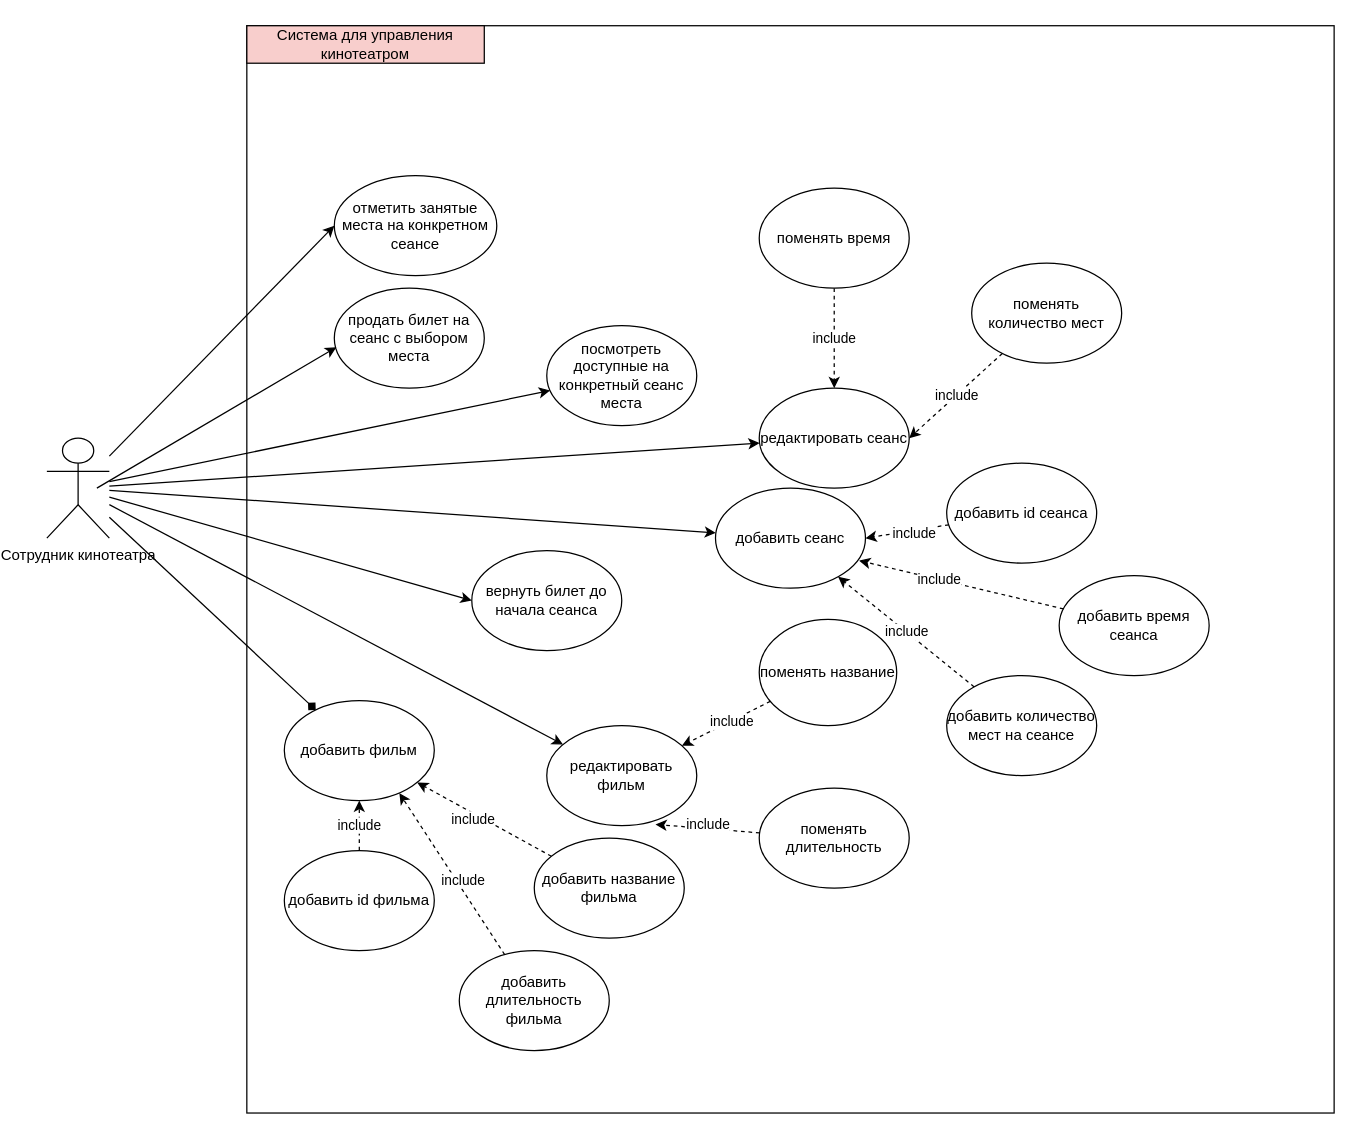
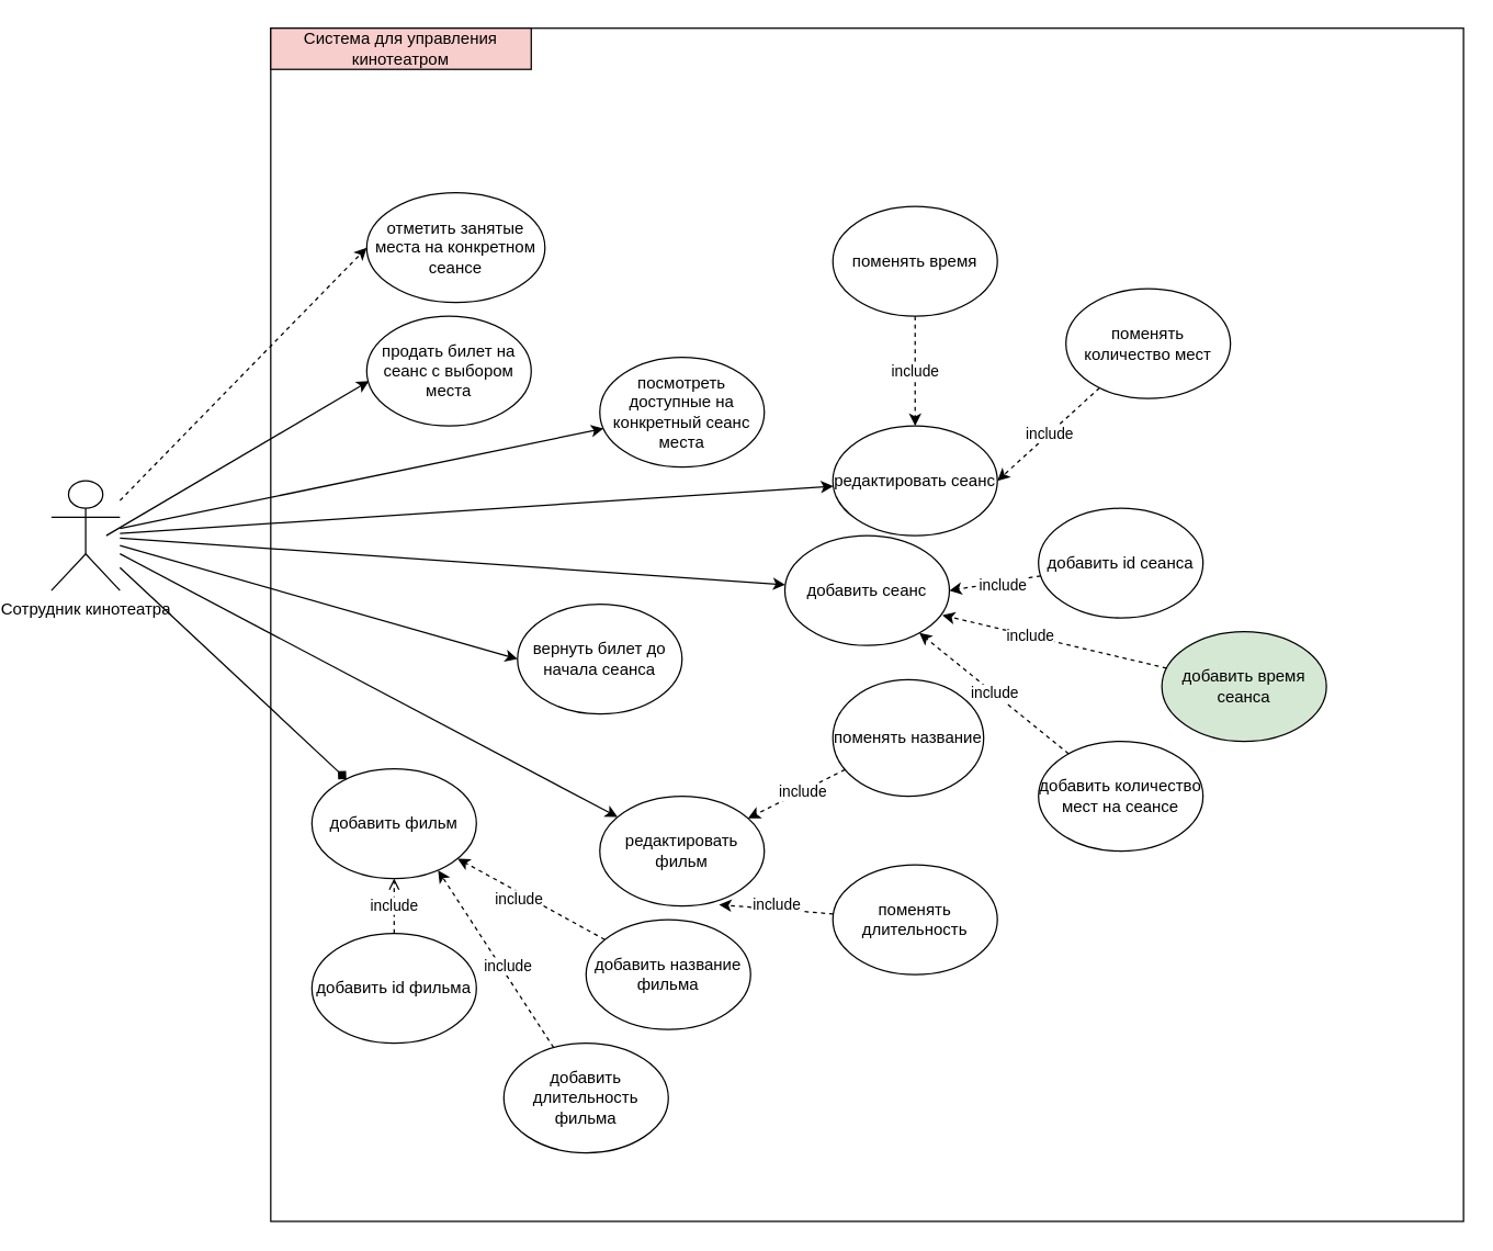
  <mxCell id="0" />
  <mxCell id="1" parent="0" />
  <mxCell id="2" value="" style="whiteSpace=wrap;html=1;aspect=fixed;strokeColor=default;" parent="1" vertex="1"><mxGeometry x="180" y="20" width="870" height="870" as="geometry" /></mxCell>
- <mxCell id="3" style="rounded=0;orthogonalLoop=1;jettySize=auto;html=1;entryX=0;entryY=0.5;entryDx=0;entryDy=0;" edge="1" parent="1" source="10" target="12"><mxGeometry relative="1" as="geometry" /></mxCell>
+ <mxCell id="3" style="rounded=0;orthogonalLoop=1;jettySize=auto;html=1;entryX=0;entryY=0.5;entryDx=0;entryDy=0;dashed=1;" edge="1" parent="1" source="10" target="12"><mxGeometry relative="1" as="geometry" /></mxCell>
  <mxCell id="4" style="rounded=0;orthogonalLoop=1;jettySize=auto;html=1;entryX=0;entryY=0.5;entryDx=0;entryDy=0;" edge="1" parent="1" source="10" target="15"><mxGeometry relative="1" as="geometry" /></mxCell>
  <mxCell id="5" style="rounded=0;orthogonalLoop=1;jettySize=auto;html=1;endArrow=diamond;" edge="1" parent="1" source="10" target="16"><mxGeometry relative="1" as="geometry" /></mxCell>
  <mxCell id="6" style="rounded=0;orthogonalLoop=1;jettySize=auto;html=1;" edge="1" parent="1" source="10" target="17"><mxGeometry relative="1" as="geometry" /></mxCell>
  <mxCell id="7" style="rounded=0;orthogonalLoop=1;jettySize=auto;html=1;" edge="1" parent="1" source="10" target="18"><mxGeometry relative="1" as="geometry" /></mxCell>
  <mxCell id="8" style="rounded=0;orthogonalLoop=1;jettySize=auto;html=1;" edge="1" parent="1" source="10" target="19"><mxGeometry relative="1" as="geometry" /></mxCell>
  <mxCell id="9" style="rounded=0;orthogonalLoop=1;jettySize=auto;html=1;" edge="1" parent="1" source="10" target="20"><mxGeometry relative="1" as="geometry" /></mxCell>
  <mxCell id="10" value="Сотрудник кинотеатра" style="shape=umlActor;verticalLabelPosition=bottom;verticalAlign=top;html=1;outlineConnect=0;" parent="1" vertex="1"><mxGeometry x="20" y="350" width="50" height="80" as="geometry" /></mxCell>
  <mxCell id="11" value="Система для управления кинотеатром" style="rounded=0;whiteSpace=wrap;html=1;fillColor=#f8cecc;" parent="1" vertex="1"><mxGeometry x="180" y="20" width="190" height="30" as="geometry" /></mxCell>
  <mxCell id="12" value="отметить занятые места на конкретном сеансе" style="ellipse;whiteSpace=wrap;html=1;" vertex="1" parent="1"><mxGeometry x="250" y="140" width="130" height="80" as="geometry" /></mxCell>
  <mxCell id="13" value="продать билет на сеанс с выбором места" style="ellipse;whiteSpace=wrap;html=1;" vertex="1" parent="1"><mxGeometry x="250" y="230" width="120" height="80" as="geometry" /></mxCell>
  <mxCell id="14" style="rounded=0;orthogonalLoop=1;jettySize=auto;html=1;entryX=0.014;entryY=0.59;entryDx=0;entryDy=0;entryPerimeter=0;" edge="1" parent="1" target="13"><mxGeometry relative="1" as="geometry"><mxPoint x="60" y="390" as="sourcePoint" /></mxGeometry></mxCell>
  <mxCell id="15" value="вернуть билет до начала сеанса" style="ellipse;whiteSpace=wrap;html=1;" vertex="1" parent="1"><mxGeometry x="360" y="440" width="120" height="80" as="geometry" /></mxCell>
  <mxCell id="16" value="добавить фильм" style="ellipse;whiteSpace=wrap;html=1;" vertex="1" parent="1"><mxGeometry x="210" y="560" width="120" height="80" as="geometry" /></mxCell>
  <mxCell id="17" value="добавить сеанс" style="ellipse;whiteSpace=wrap;html=1;" vertex="1" parent="1"><mxGeometry x="555" y="390" width="120" height="80" as="geometry" /></mxCell>
  <mxCell id="18" value="посмотреть доступные на конкретный сеанс места" style="ellipse;whiteSpace=wrap;html=1;" vertex="1" parent="1"><mxGeometry x="420" y="260" width="120" height="80" as="geometry" /></mxCell>
  <mxCell id="19" value="редактировать фильм" style="ellipse;whiteSpace=wrap;html=1;" vertex="1" parent="1"><mxGeometry x="420" y="580" width="120" height="80" as="geometry" /></mxCell>
  <mxCell id="20" value="редактировать сеанс" style="ellipse;whiteSpace=wrap;html=1;" vertex="1" parent="1"><mxGeometry x="590" y="310" width="120" height="80" as="geometry" /></mxCell>
  <mxCell id="21" style="rounded=0;orthogonalLoop=1;jettySize=auto;html=1;dashed=1;" edge="1" parent="1" source="23" target="19"><mxGeometry relative="1" as="geometry" /></mxCell>
  <mxCell id="22" value="include" style="edgeLabel;html=1;align=center;verticalAlign=middle;resizable=0;points=[];" vertex="1" connectable="0" parent="21"><mxGeometry x="-0.117" y="-1" relative="1" as="geometry"><mxPoint y="1" as="offset" /></mxGeometry></mxCell>
  <mxCell id="23" value="поменять название" style="ellipse;whiteSpace=wrap;html=1;" vertex="1" parent="1"><mxGeometry x="590" y="495" width="110" height="85" as="geometry" /></mxCell>
  <mxCell id="24" value="поменять длительность" style="ellipse;whiteSpace=wrap;html=1;" vertex="1" parent="1"><mxGeometry x="590" y="630" width="120" height="80" as="geometry" /></mxCell>
  <mxCell id="25" value="include" style="edgeStyle=orthogonalEdgeStyle;rounded=0;orthogonalLoop=1;jettySize=auto;html=1;entryX=0.5;entryY=0;entryDx=0;entryDy=0;dashed=1;" edge="1" parent="1" source="26" target="20"><mxGeometry relative="1" as="geometry" /></mxCell>
  <mxCell id="26" value="поменять время" style="ellipse;whiteSpace=wrap;html=1;" vertex="1" parent="1"><mxGeometry x="590" y="150" width="120" height="80" as="geometry" /></mxCell>
  <mxCell id="27" value="include" style="rounded=0;orthogonalLoop=1;jettySize=auto;html=1;entryX=1;entryY=0.5;entryDx=0;entryDy=0;dashed=1;" edge="1" parent="1" source="28" target="20"><mxGeometry relative="1" as="geometry" /></mxCell>
  <mxCell id="28" value="поменять количество мест" style="ellipse;whiteSpace=wrap;html=1;" vertex="1" parent="1"><mxGeometry x="760" y="210" width="120" height="80" as="geometry" /></mxCell>
  <mxCell id="29" style="rounded=0;orthogonalLoop=1;jettySize=auto;html=1;entryX=0.725;entryY=0.988;entryDx=0;entryDy=0;entryPerimeter=0;dashed=1;" edge="1" parent="1" source="24" target="19"><mxGeometry relative="1" as="geometry" /></mxCell>
  <mxCell id="30" value="include" style="edgeLabel;html=1;align=center;verticalAlign=middle;resizable=0;points=[];" vertex="1" connectable="0" parent="29"><mxGeometry x="0.0" y="-4" relative="1" as="geometry"><mxPoint as="offset" /></mxGeometry></mxCell>
- <mxCell id="31" value="include" style="edgeStyle=orthogonalEdgeStyle;rounded=0;orthogonalLoop=1;jettySize=auto;html=1;dashed=1;" edge="1" parent="1" source="32" target="16"><mxGeometry relative="1" as="geometry" /></mxCell>
+ <mxCell id="31" value="include" style="edgeStyle=orthogonalEdgeStyle;rounded=0;orthogonalLoop=1;jettySize=auto;html=1;dashed=1;endArrow=open;" edge="1" parent="1" source="32" target="16"><mxGeometry relative="1" as="geometry" /></mxCell>
  <mxCell id="32" value="добавить id фильма" style="ellipse;whiteSpace=wrap;html=1;" vertex="1" parent="1"><mxGeometry x="210" y="680" width="120" height="80" as="geometry" /></mxCell>
  <mxCell id="33" style="rounded=0;orthogonalLoop=1;jettySize=auto;html=1;dashed=1;" edge="1" parent="1" source="35" target="16"><mxGeometry relative="1" as="geometry" /></mxCell>
  <mxCell id="34" value="include" style="edgeLabel;html=1;align=center;verticalAlign=middle;resizable=0;points=[];" vertex="1" connectable="0" parent="33"><mxGeometry x="0.136" y="3" relative="1" as="geometry"><mxPoint y="1" as="offset" /></mxGeometry></mxCell>
  <mxCell id="35" value="добавить название фильма" style="ellipse;whiteSpace=wrap;html=1;" vertex="1" parent="1"><mxGeometry x="410" y="670" width="120" height="80" as="geometry" /></mxCell>
  <mxCell id="36" value="добавить длительность фильма" style="ellipse;whiteSpace=wrap;html=1;" vertex="1" parent="1"><mxGeometry x="350" y="760" width="120" height="80" as="geometry" /></mxCell>
  <mxCell id="37" style="rounded=0;orthogonalLoop=1;jettySize=auto;html=1;entryX=1;entryY=0.5;entryDx=0;entryDy=0;dashed=1;" edge="1" parent="1" source="39" target="17"><mxGeometry relative="1" as="geometry" /></mxCell>
  <mxCell id="38" value="include" style="edgeLabel;html=1;align=center;verticalAlign=middle;resizable=0;points=[];" vertex="1" connectable="0" parent="37"><mxGeometry x="-0.13" y="2" relative="1" as="geometry"><mxPoint as="offset" /></mxGeometry></mxCell>
  <mxCell id="39" value="добавить id сеанса" style="ellipse;whiteSpace=wrap;html=1;" vertex="1" parent="1"><mxGeometry x="740" y="370" width="120" height="80" as="geometry" /></mxCell>
- <mxCell id="40" value="добавить время сеанса" style="ellipse;whiteSpace=wrap;html=1;" vertex="1" parent="1"><mxGeometry x="830" y="460" width="120" height="80" as="geometry" /></mxCell>
+ <mxCell id="40" value="добавить время сеанса" style="ellipse;whiteSpace=wrap;html=1;fillColor=#d5e8d4;" vertex="1" parent="1"><mxGeometry x="830" y="460" width="120" height="80" as="geometry" /></mxCell>
  <mxCell id="41" value="include" style="rounded=0;orthogonalLoop=1;jettySize=auto;html=1;dashed=1;" edge="1" parent="1" source="42" target="17"><mxGeometry relative="1" as="geometry" /></mxCell>
  <mxCell id="42" value="добавить количество мест на сеансе" style="ellipse;whiteSpace=wrap;html=1;" vertex="1" parent="1"><mxGeometry x="740" y="540" width="120" height="80" as="geometry" /></mxCell>
  <mxCell id="43" style="rounded=0;orthogonalLoop=1;jettySize=auto;html=1;entryX=0.958;entryY=0.725;entryDx=0;entryDy=0;entryPerimeter=0;dashed=1;" edge="1" parent="1" source="40" target="17"><mxGeometry relative="1" as="geometry" /></mxCell>
  <mxCell id="44" value="include" style="edgeLabel;html=1;align=center;verticalAlign=middle;resizable=0;points=[];" vertex="1" connectable="0" parent="43"><mxGeometry x="0.229" relative="1" as="geometry"><mxPoint as="offset" /></mxGeometry></mxCell>
  <mxCell id="45" style="rounded=0;orthogonalLoop=1;jettySize=auto;html=1;entryX=0.767;entryY=0.925;entryDx=0;entryDy=0;entryPerimeter=0;dashed=1;" edge="1" parent="1" source="36" target="16"><mxGeometry relative="1" as="geometry" /></mxCell>
  <mxCell id="46" value="include" style="edgeLabel;html=1;align=center;verticalAlign=middle;resizable=0;points=[];" vertex="1" connectable="0" parent="45"><mxGeometry x="-0.11" y="-5" relative="1" as="geometry"><mxPoint y="1" as="offset" /></mxGeometry></mxCell>
